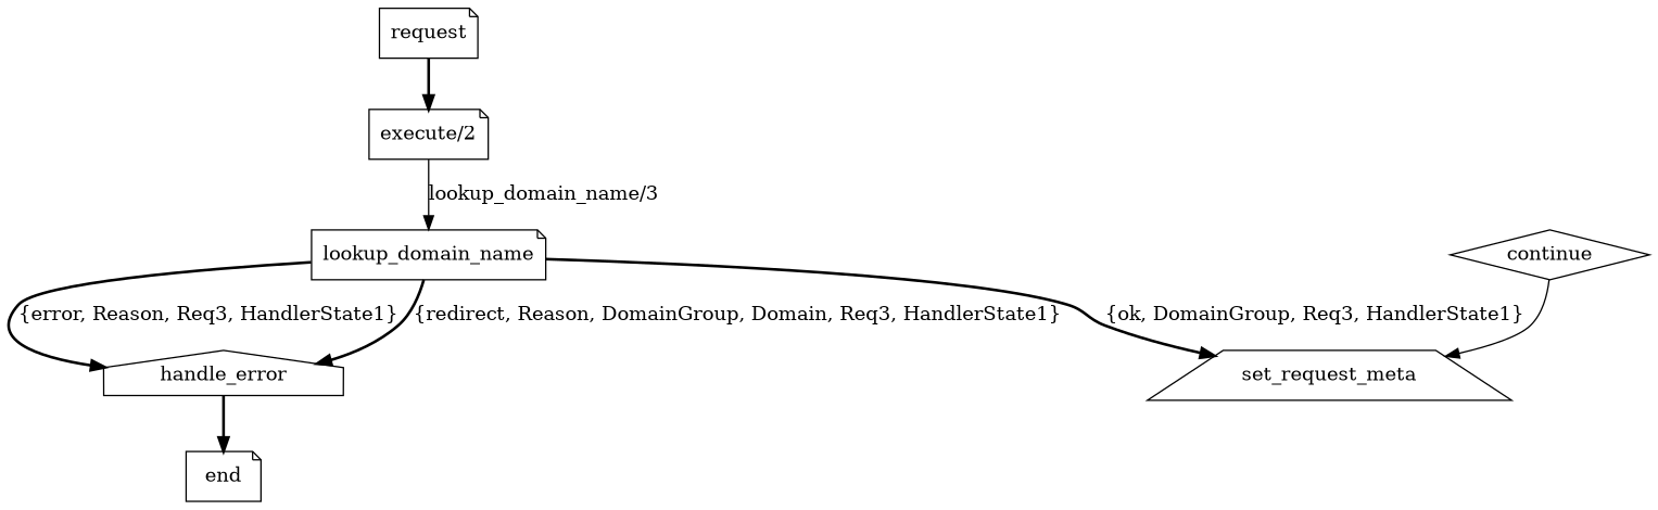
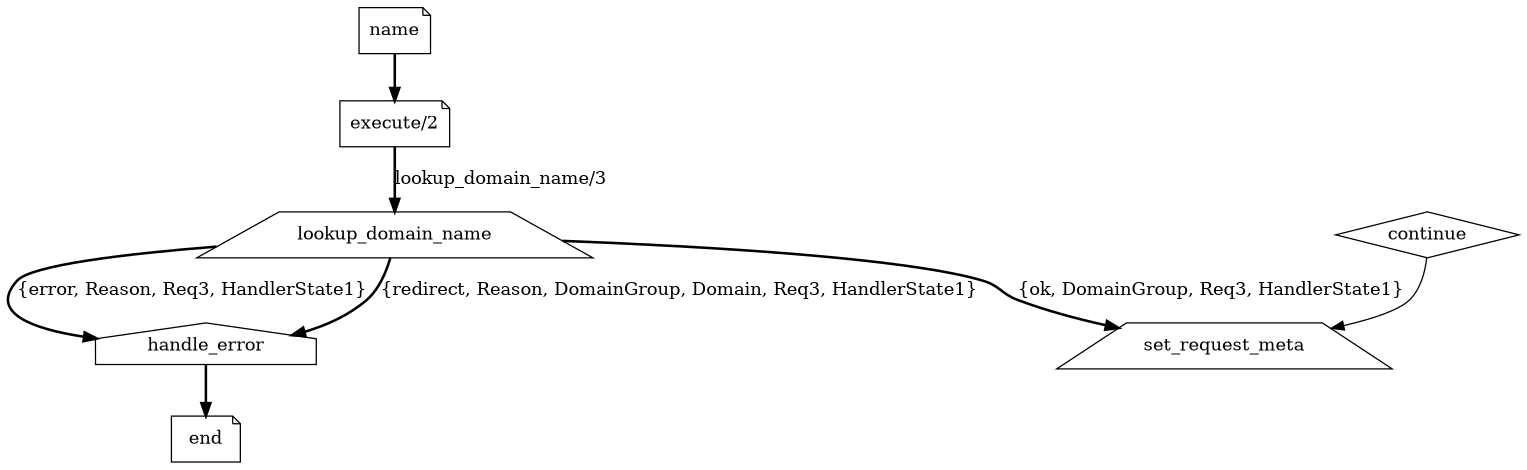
  digraph {
    node [shape=note]
    edge [style=bold]
-   request
+   request [label=name]
    n2 [label="execute/2"]
-   lookup_domain_name
+   lookup_domain_name [shape=trapezium]
    handle_error [shape=house]
    set_request_meta [shape=trapezium]
    end
    continue [shape=diamond]
    request -> n2
-   n2 -> lookup_domain_name [label="lookup_domain_name/3" style=solid]
+   n2 -> lookup_domain_name [label="lookup_domain_name/3"]
    lookup_domain_name -> handle_error [label="{error, Reason, Req3, HandlerState1}"]
    lookup_domain_name -> handle_error [label="{redirect, Reason, DomainGroup, Domain, Req3, HandlerState1}"]
    lookup_domain_name -> set_request_meta [label="{ok, DomainGroup, Req3, HandlerState1}"]
    handle_error -> end
    continue -> set_request_meta [style=solid]
  }
